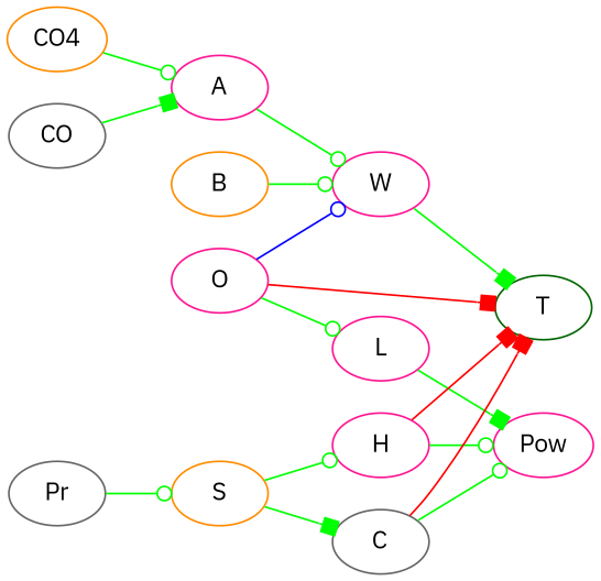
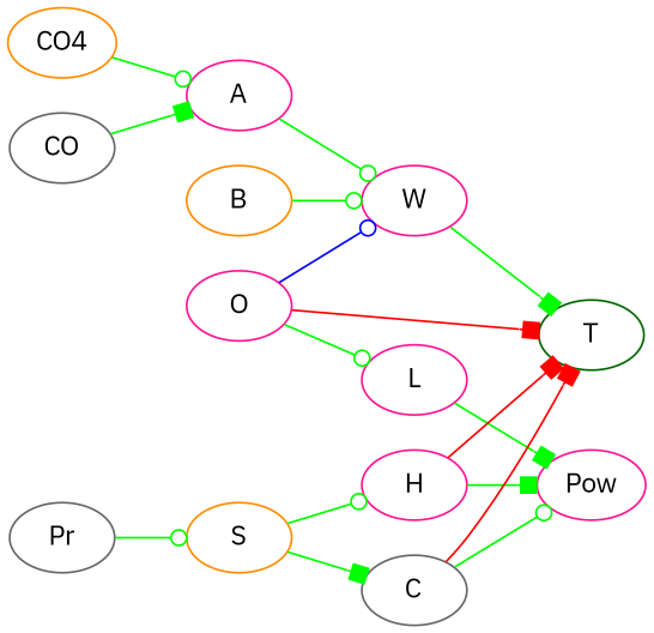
  digraph {
    fontname="IBM Plex Sans"
    rankdir=LR
    node [color=deeppink fontname="IBM Plex Sans"]
    edge [arrowhead=odot color=green fontname="IBM Plex Sans"]
    O
    W
    T [color=darkgreen]
    L
    H
    Pow
    C [color=gray40]
    Pr [color=gray40]
    S [color=darkorange]
    CO [color=gray40]
    A
    n12 [color=darkorange label=CO4]
    B [color=darkorange]
    O -> W [color=blue]
    O -> T [arrowhead=box color=red]
    O -> L
    W -> T [arrowhead=box]
    L -> Pow [arrowhead=box]
    H -> T [arrowhead=box color=red]
-   H -> Pow
+   H -> Pow [arrowhead=box]
    C -> T [arrowhead=box color=red]
    C -> Pow
    Pr -> S
    S -> H
    S -> C [arrowhead=box]
    CO -> A [arrowhead=box]
    A -> W
    n12 -> A
    B -> W
  }
